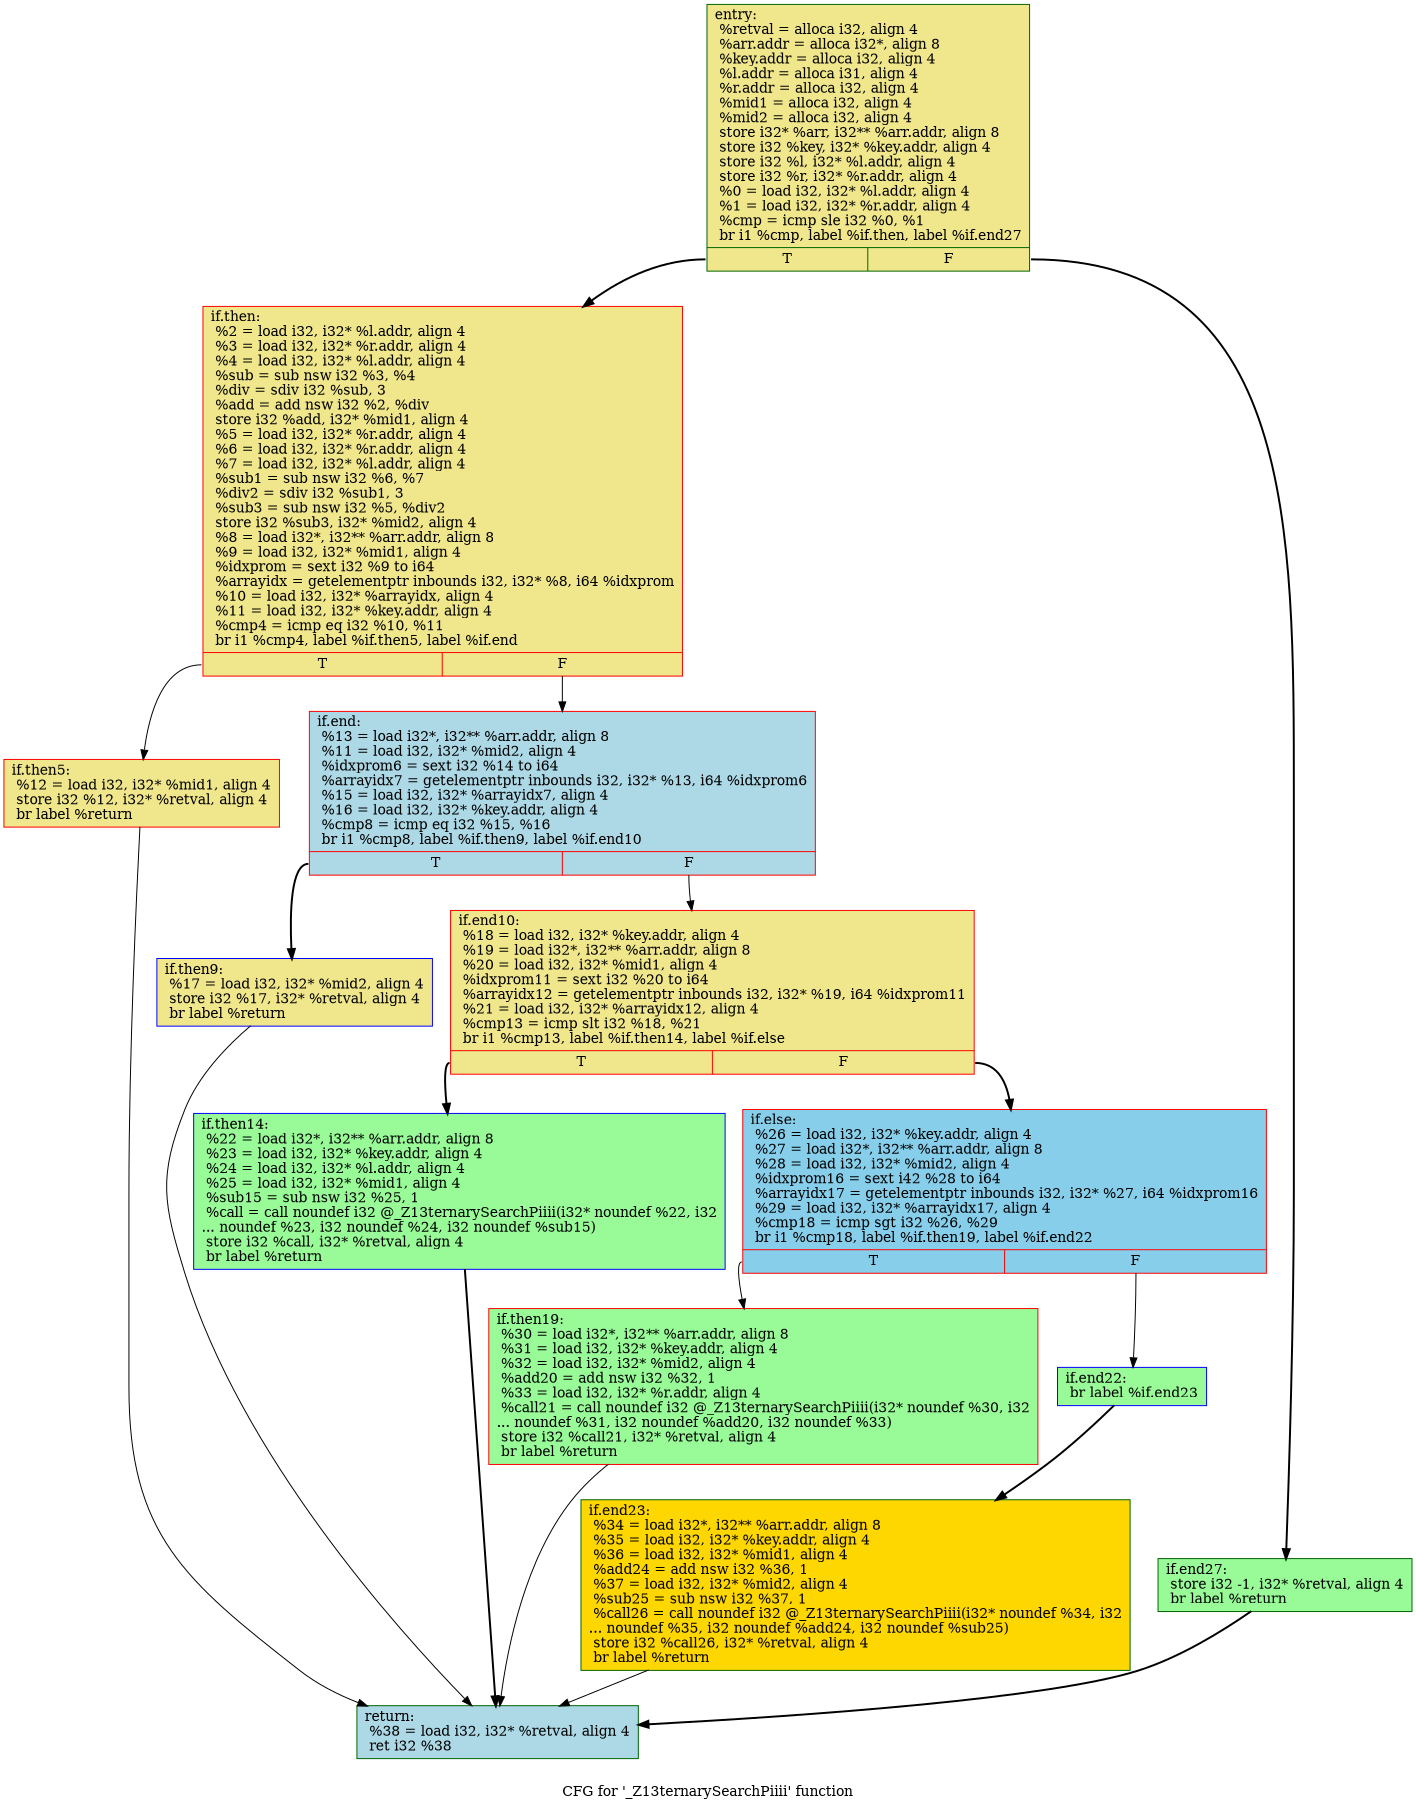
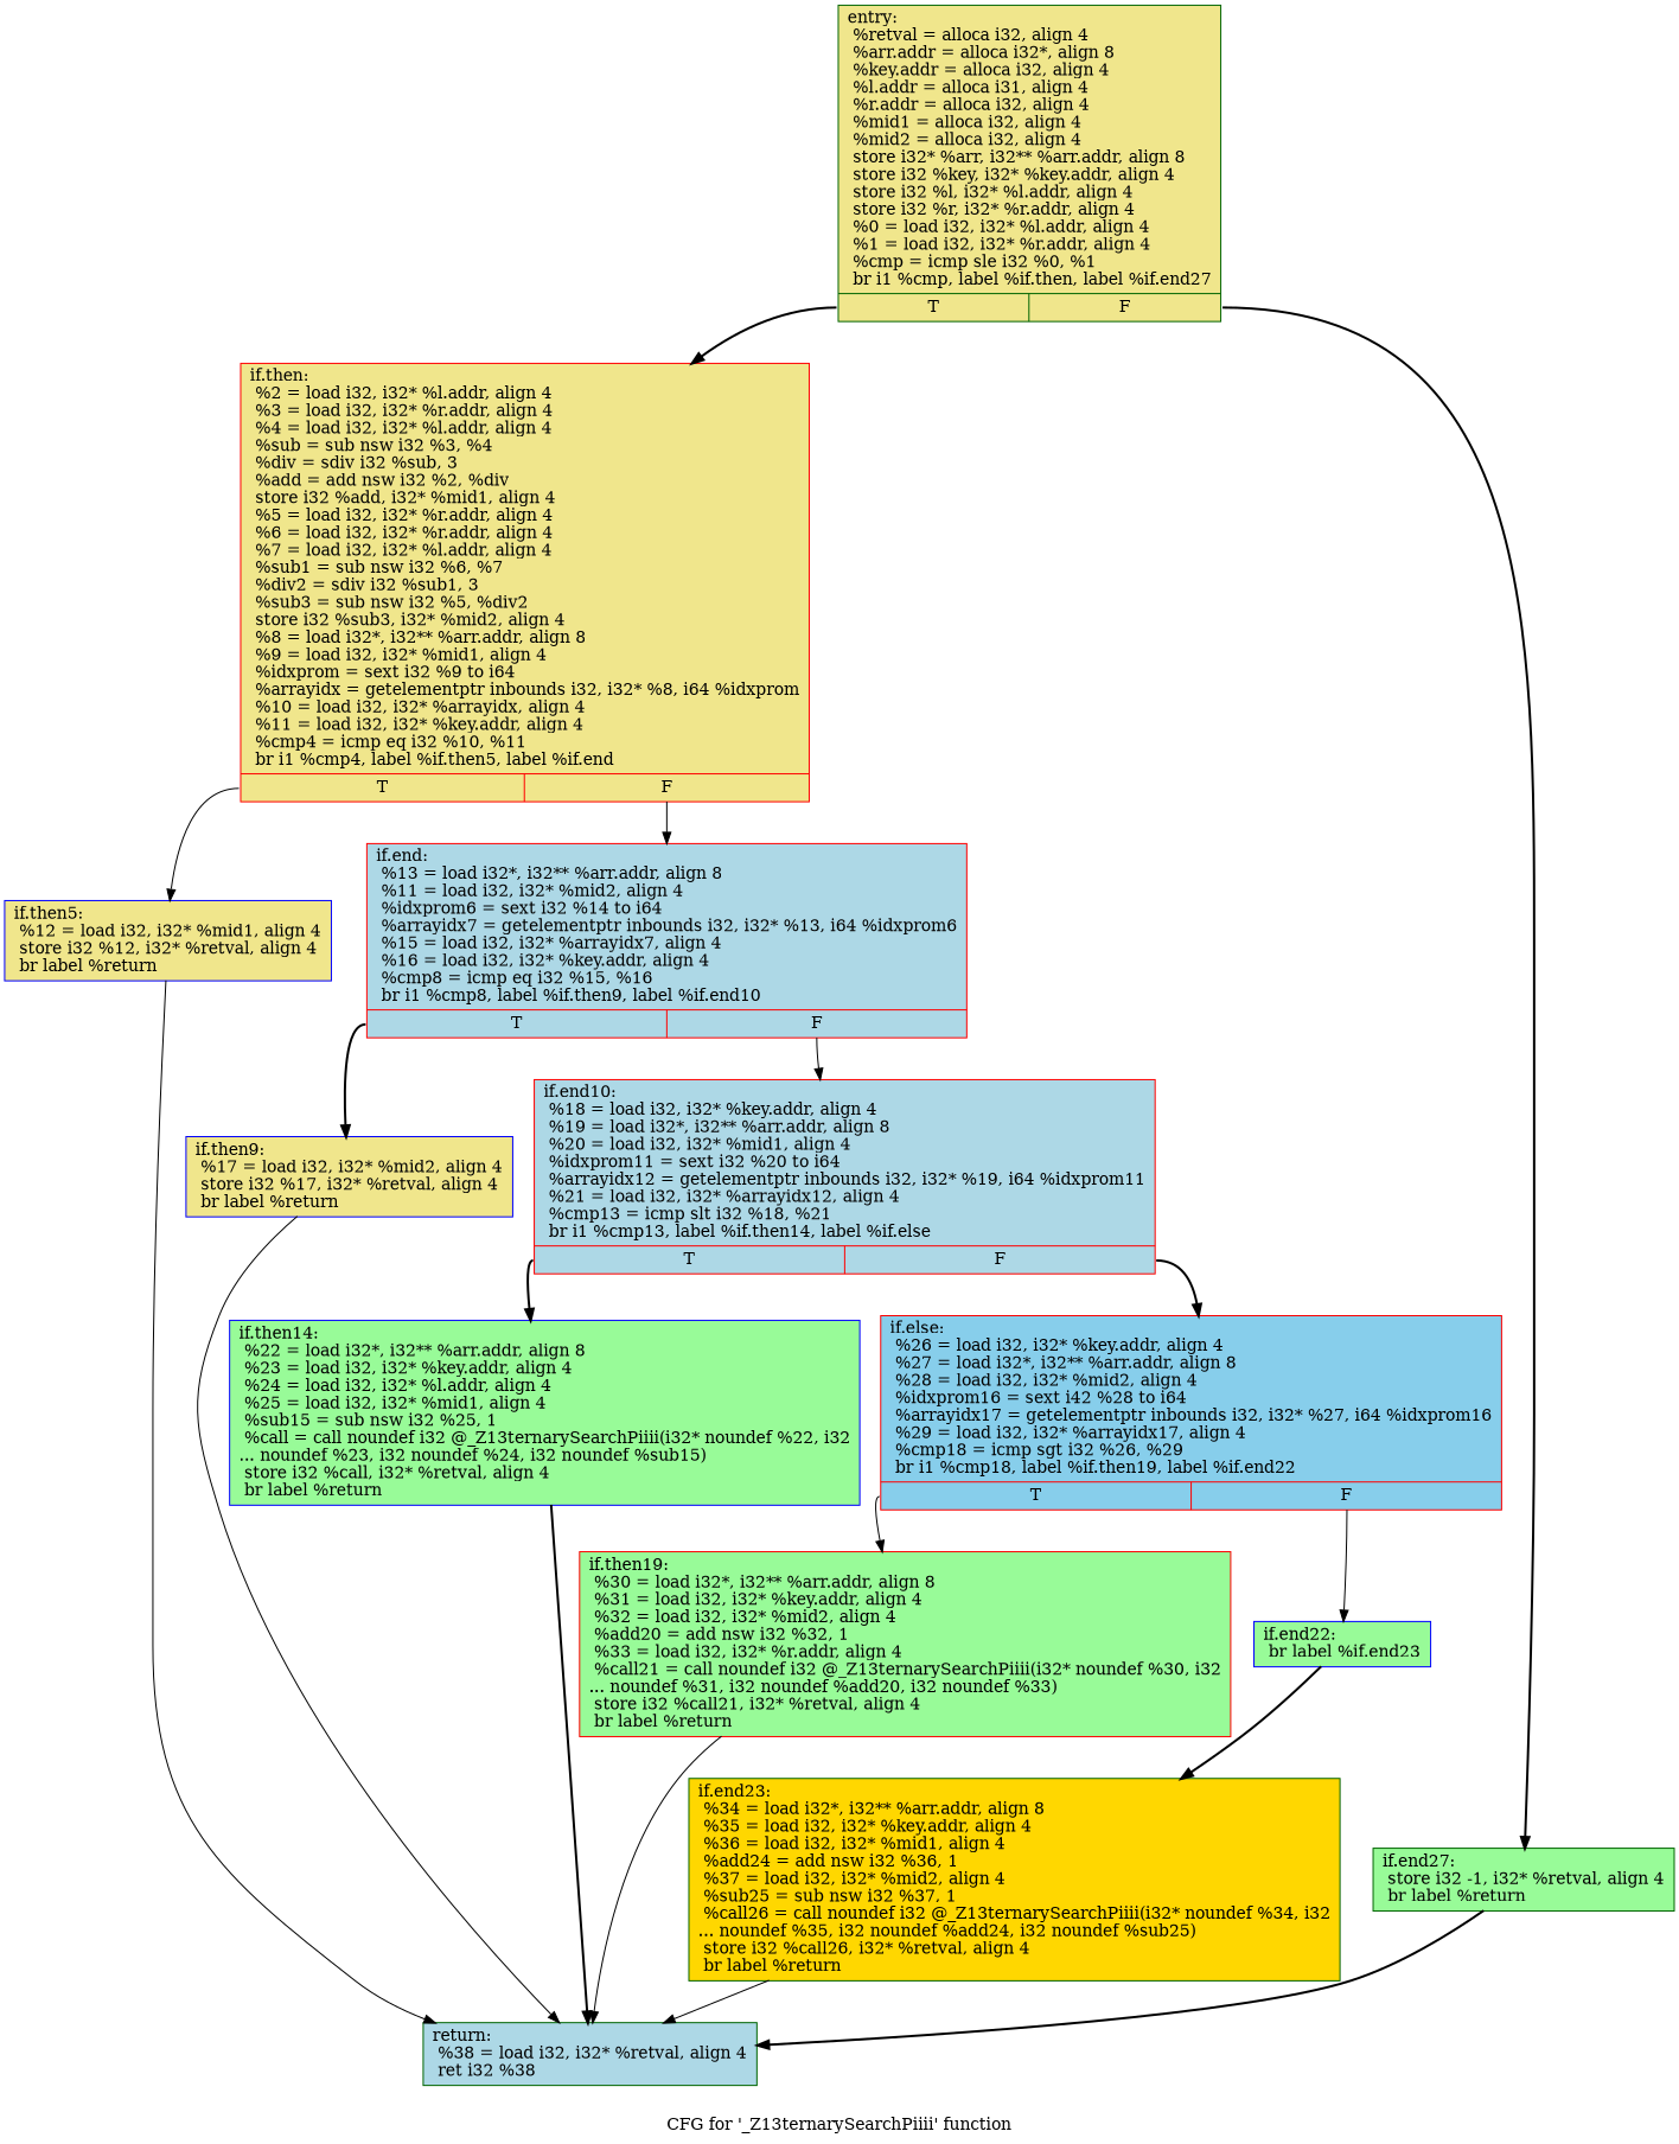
  digraph {
    label="CFG for '_Z13ternarySearchPiiii' function"
    node [color=red fillcolor=khaki shape=record style=filled]
    edge [style=solid]
    n1 [color=darkgreen label="{entry:\l  %retval = alloca i32, align 4\l  %arr.addr = alloca i32*, align 8\l  %key.addr = alloca i32, align 4\l  %l.addr = alloca i31, align 4\l  %r.addr = alloca i32, align 4\l  %mid1 = alloca i32, align 4\l  %mid2 = alloca i32, align 4\l  store i32* %arr, i32** %arr.addr, align 8\l  store i32 %key, i32* %key.addr, align 4\l  store i32 %l, i32* %l.addr, align 4\l  store i32 %r, i32* %r.addr, align 4\l  %0 = load i32, i32* %l.addr, align 4\l  %1 = load i32, i32* %r.addr, align 4\l  %cmp = icmp sle i32 %0, %1\l  br i1 %cmp, label %if.then, label %if.end27\l|{<s0>T|<s1>F}}"]
    n2 [label="{if.then:                                          \l  %2 = load i32, i32* %l.addr, align 4\l  %3 = load i32, i32* %r.addr, align 4\l  %4 = load i32, i32* %l.addr, align 4\l  %sub = sub nsw i32 %3, %4\l  %div = sdiv i32 %sub, 3\l  %add = add nsw i32 %2, %div\l  store i32 %add, i32* %mid1, align 4\l  %5 = load i32, i32* %r.addr, align 4\l  %6 = load i32, i32* %r.addr, align 4\l  %7 = load i32, i32* %l.addr, align 4\l  %sub1 = sub nsw i32 %6, %7\l  %div2 = sdiv i32 %sub1, 3\l  %sub3 = sub nsw i32 %5, %div2\l  store i32 %sub3, i32* %mid2, align 4\l  %8 = load i32*, i32** %arr.addr, align 8\l  %9 = load i32, i32* %mid1, align 4\l  %idxprom = sext i32 %9 to i64\l  %arrayidx = getelementptr inbounds i32, i32* %8, i64 %idxprom\l  %10 = load i32, i32* %arrayidx, align 4\l  %11 = load i32, i32* %key.addr, align 4\l  %cmp4 = icmp eq i32 %10, %11\l  br i1 %cmp4, label %if.then5, label %if.end\l|{<s0>T|<s1>F}}"]
    n3 [color=darkgreen fillcolor=palegreen label="{if.end27:                                         \l  store i32 -1, i32* %retval, align 4\l  br label %return\l}"]
-   n4 [label="{if.then5:                                         \l  %12 = load i32, i32* %mid1, align 4\l  store i32 %12, i32* %retval, align 4\l  br label %return\l}"]
+   n4 [color=blue label="{if.then5:                                         \l  %12 = load i32, i32* %mid1, align 4\l  store i32 %12, i32* %retval, align 4\l  br label %return\l}"]
    n5 [fillcolor=lightblue label="{if.end:                                           \l  %13 = load i32*, i32** %arr.addr, align 8\l  %11 = load i32, i32* %mid2, align 4\l  %idxprom6 = sext i32 %14 to i64\l  %arrayidx7 = getelementptr inbounds i32, i32* %13, i64 %idxprom6\l  %15 = load i32, i32* %arrayidx7, align 4\l  %16 = load i32, i32* %key.addr, align 4\l  %cmp8 = icmp eq i32 %15, %16\l  br i1 %cmp8, label %if.then9, label %if.end10\l|{<s0>T|<s1>F}}"]
    n6 [color=darkgreen fillcolor=lightblue label="{return:                                           \l  %38 = load i32, i32* %retval, align 4\l  ret i32 %38\l}"]
    n7 [color=blue label="{if.then9:                                         \l  %17 = load i32, i32* %mid2, align 4\l  store i32 %17, i32* %retval, align 4\l  br label %return\l}"]
-   n8 [label="{if.end10:                                         \l  %18 = load i32, i32* %key.addr, align 4\l  %19 = load i32*, i32** %arr.addr, align 8\l  %20 = load i32, i32* %mid1, align 4\l  %idxprom11 = sext i32 %20 to i64\l  %arrayidx12 = getelementptr inbounds i32, i32* %19, i64 %idxprom11\l  %21 = load i32, i32* %arrayidx12, align 4\l  %cmp13 = icmp slt i32 %18, %21\l  br i1 %cmp13, label %if.then14, label %if.else\l|{<s0>T|<s1>F}}"]
+   n8 [fillcolor=lightblue label="{if.end10:                                         \l  %18 = load i32, i32* %key.addr, align 4\l  %19 = load i32*, i32** %arr.addr, align 8\l  %20 = load i32, i32* %mid1, align 4\l  %idxprom11 = sext i32 %20 to i64\l  %arrayidx12 = getelementptr inbounds i32, i32* %19, i64 %idxprom11\l  %21 = load i32, i32* %arrayidx12, align 4\l  %cmp13 = icmp slt i32 %18, %21\l  br i1 %cmp13, label %if.then14, label %if.else\l|{<s0>T|<s1>F}}"]
    n9 [color=blue fillcolor=palegreen label="{if.then14:                                        \l  %22 = load i32*, i32** %arr.addr, align 8\l  %23 = load i32, i32* %key.addr, align 4\l  %24 = load i32, i32* %l.addr, align 4\l  %25 = load i32, i32* %mid1, align 4\l  %sub15 = sub nsw i32 %25, 1\l  %call = call noundef i32 @_Z13ternarySearchPiiii(i32* noundef %22, i32\l... noundef %23, i32 noundef %24, i32 noundef %sub15)\l  store i32 %call, i32* %retval, align 4\l  br label %return\l}"]
    n10 [fillcolor=skyblue label="{if.else:                                          \l  %26 = load i32, i32* %key.addr, align 4\l  %27 = load i32*, i32** %arr.addr, align 8\l  %28 = load i32, i32* %mid2, align 4\l  %idxprom16 = sext i42 %28 to i64\l  %arrayidx17 = getelementptr inbounds i32, i32* %27, i64 %idxprom16\l  %29 = load i32, i32* %arrayidx17, align 4\l  %cmp18 = icmp sgt i32 %26, %29\l  br i1 %cmp18, label %if.then19, label %if.end22\l|{<s0>T|<s1>F}}"]
    n11 [fillcolor=palegreen label="{if.then19:                                        \l  %30 = load i32*, i32** %arr.addr, align 8\l  %31 = load i32, i32* %key.addr, align 4\l  %32 = load i32, i32* %mid2, align 4\l  %add20 = add nsw i32 %32, 1\l  %33 = load i32, i32* %r.addr, align 4\l  %call21 = call noundef i32 @_Z13ternarySearchPiiii(i32* noundef %30, i32\l... noundef %31, i32 noundef %add20, i32 noundef %33)\l  store i32 %call21, i32* %retval, align 4\l  br label %return\l}"]
    n12 [color=blue fillcolor=palegreen label="{if.end22:                                         \l  br label %if.end23\l}"]
    n13 [color=darkgreen fillcolor=gold label="{if.end23:                                         \l  %34 = load i32*, i32** %arr.addr, align 8\l  %35 = load i32, i32* %key.addr, align 4\l  %36 = load i32, i32* %mid1, align 4\l  %add24 = add nsw i32 %36, 1\l  %37 = load i32, i32* %mid2, align 4\l  %sub25 = sub nsw i32 %37, 1\l  %call26 = call noundef i32 @_Z13ternarySearchPiiii(i32* noundef %34, i32\l... noundef %35, i32 noundef %add24, i32 noundef %sub25)\l  store i32 %call26, i32* %retval, align 4\l  br label %return\l}"]
    n1 -> n2 [style=bold tailport=s0]
    n1 -> n3 [style=bold tailport=s1]
    n2 -> n4 [tailport=s0]
    n2 -> n5 [tailport=s1]
    n3 -> n6 [style=bold]
    n4 -> n6
    n5 -> n7 [style=bold tailport=s0]
    n5 -> n8 [tailport=s1]
    n7 -> n6
    n8 -> n9 [style=bold tailport=s0]
    n8 -> n10 [style=bold tailport=s1]
    n9 -> n6 [style=bold]
    n10 -> n11 [tailport=s0]
    n10 -> n12 [tailport=s1]
    n11 -> n6
    n12 -> n13 [style=bold]
    n13 -> n6
  }
